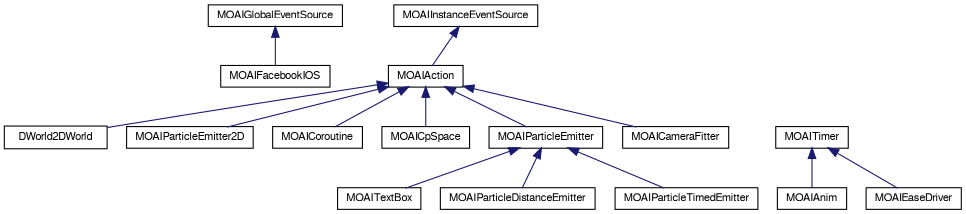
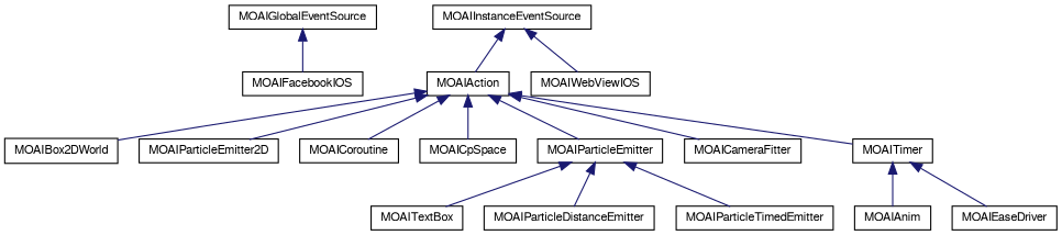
  digraph {
    rankdir=TB
    node [color=black fillcolor=white fontname=FreeSans fontsize=10 shape=record style=filled]
    edge [color=midnightblue dir=back fontname=FreeSans fontsize=10 labelfontname=FreeSans labelfontsize=10 style=solid]
    n1 [height=0.2 label=MOAIGlobalEventSource width=0.4]
    n2 [height=0.2 label=MOAIFacebookIOS width=0.4]
    n3 [height=0.2 label=MOAIInstanceEventSource width=0.4]
    n4 [height=0.2 label=MOAIAction width=0.4]
-   n6 [height=0.2 label=DWorld2DWorld width=0.4]
+   n5 [height=0.2 label=MOAIWebViewIOS width=0.4]
+   n6 [height=0.2 label=MOAIBox2DWorld width=0.4]
    n7 [height=0.2 label=MOAIParticleEmitter2D width=0.4]
    n8 [height=0.2 label=MOAICoroutine width=0.4]
    n9 [height=0.2 label=MOAICpSpace width=0.4]
    n10 [height=0.2 label=MOAIParticleEmitter width=0.4]
    n11 [height=0.2 label=MOAICameraFitter width=0.4]
    n12 [height=0.2 label=MOAITimer width=0.4]
    n13 [height=0.2 label=MOAITextBox width=0.4]
    n14 [height=0.2 label=MOAIParticleDistanceEmitter width=0.4]
    n15 [height=0.2 label=MOAIParticleTimedEmitter width=0.4]
    n16 [height=0.2 label=MOAIAnim width=0.4]
    n17 [height=0.2 label=MOAIEaseDriver width=0.4]
    n1 -> n2
    n3 -> n4
+   n3 -> n5
    n4 -> n6
    n4 -> n7
    n4 -> n8
    n4 -> n9
    n4 -> n10
    n4 -> n11
+   n4 -> n12
    n10 -> n13
    n10 -> n14
    n10 -> n15
    n12 -> n16
    n12 -> n17
  }
